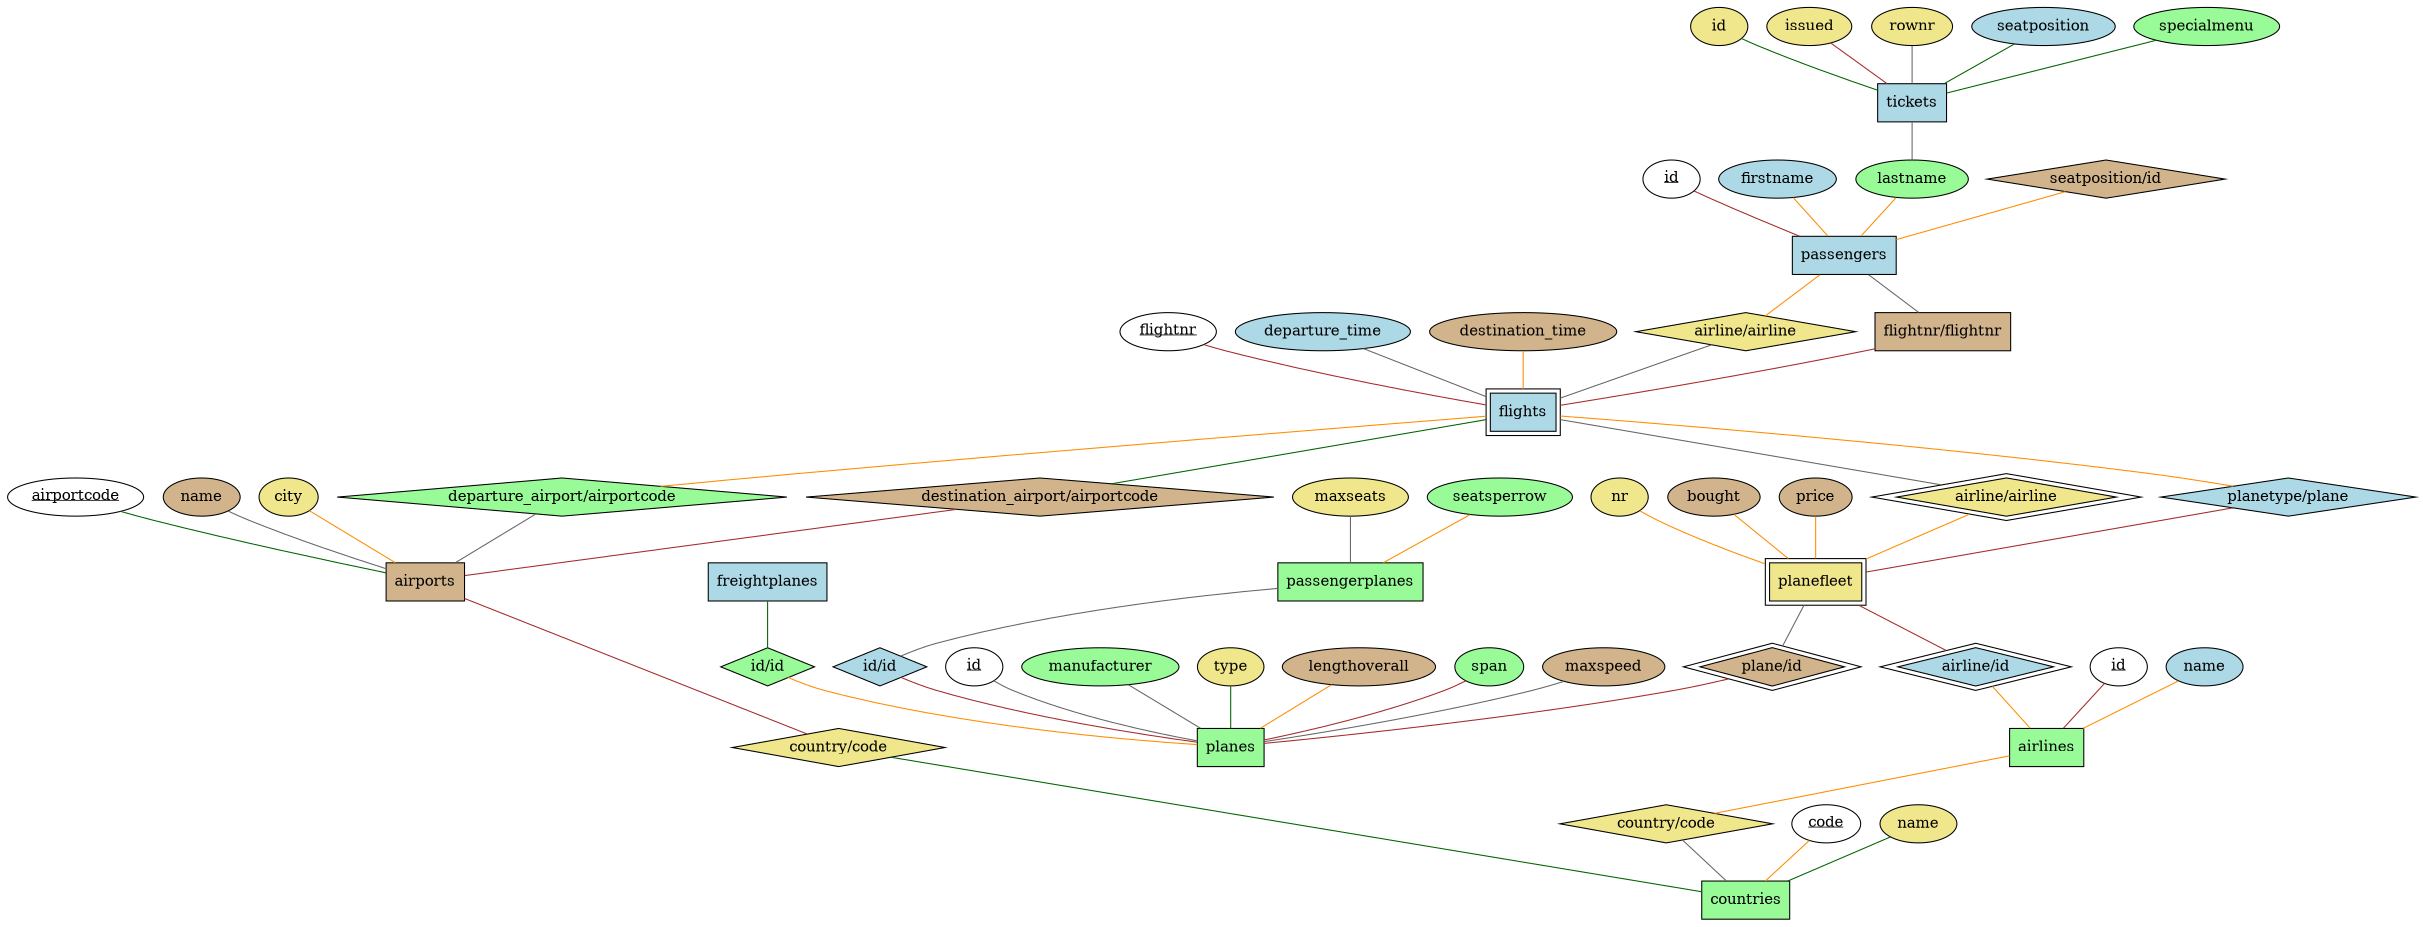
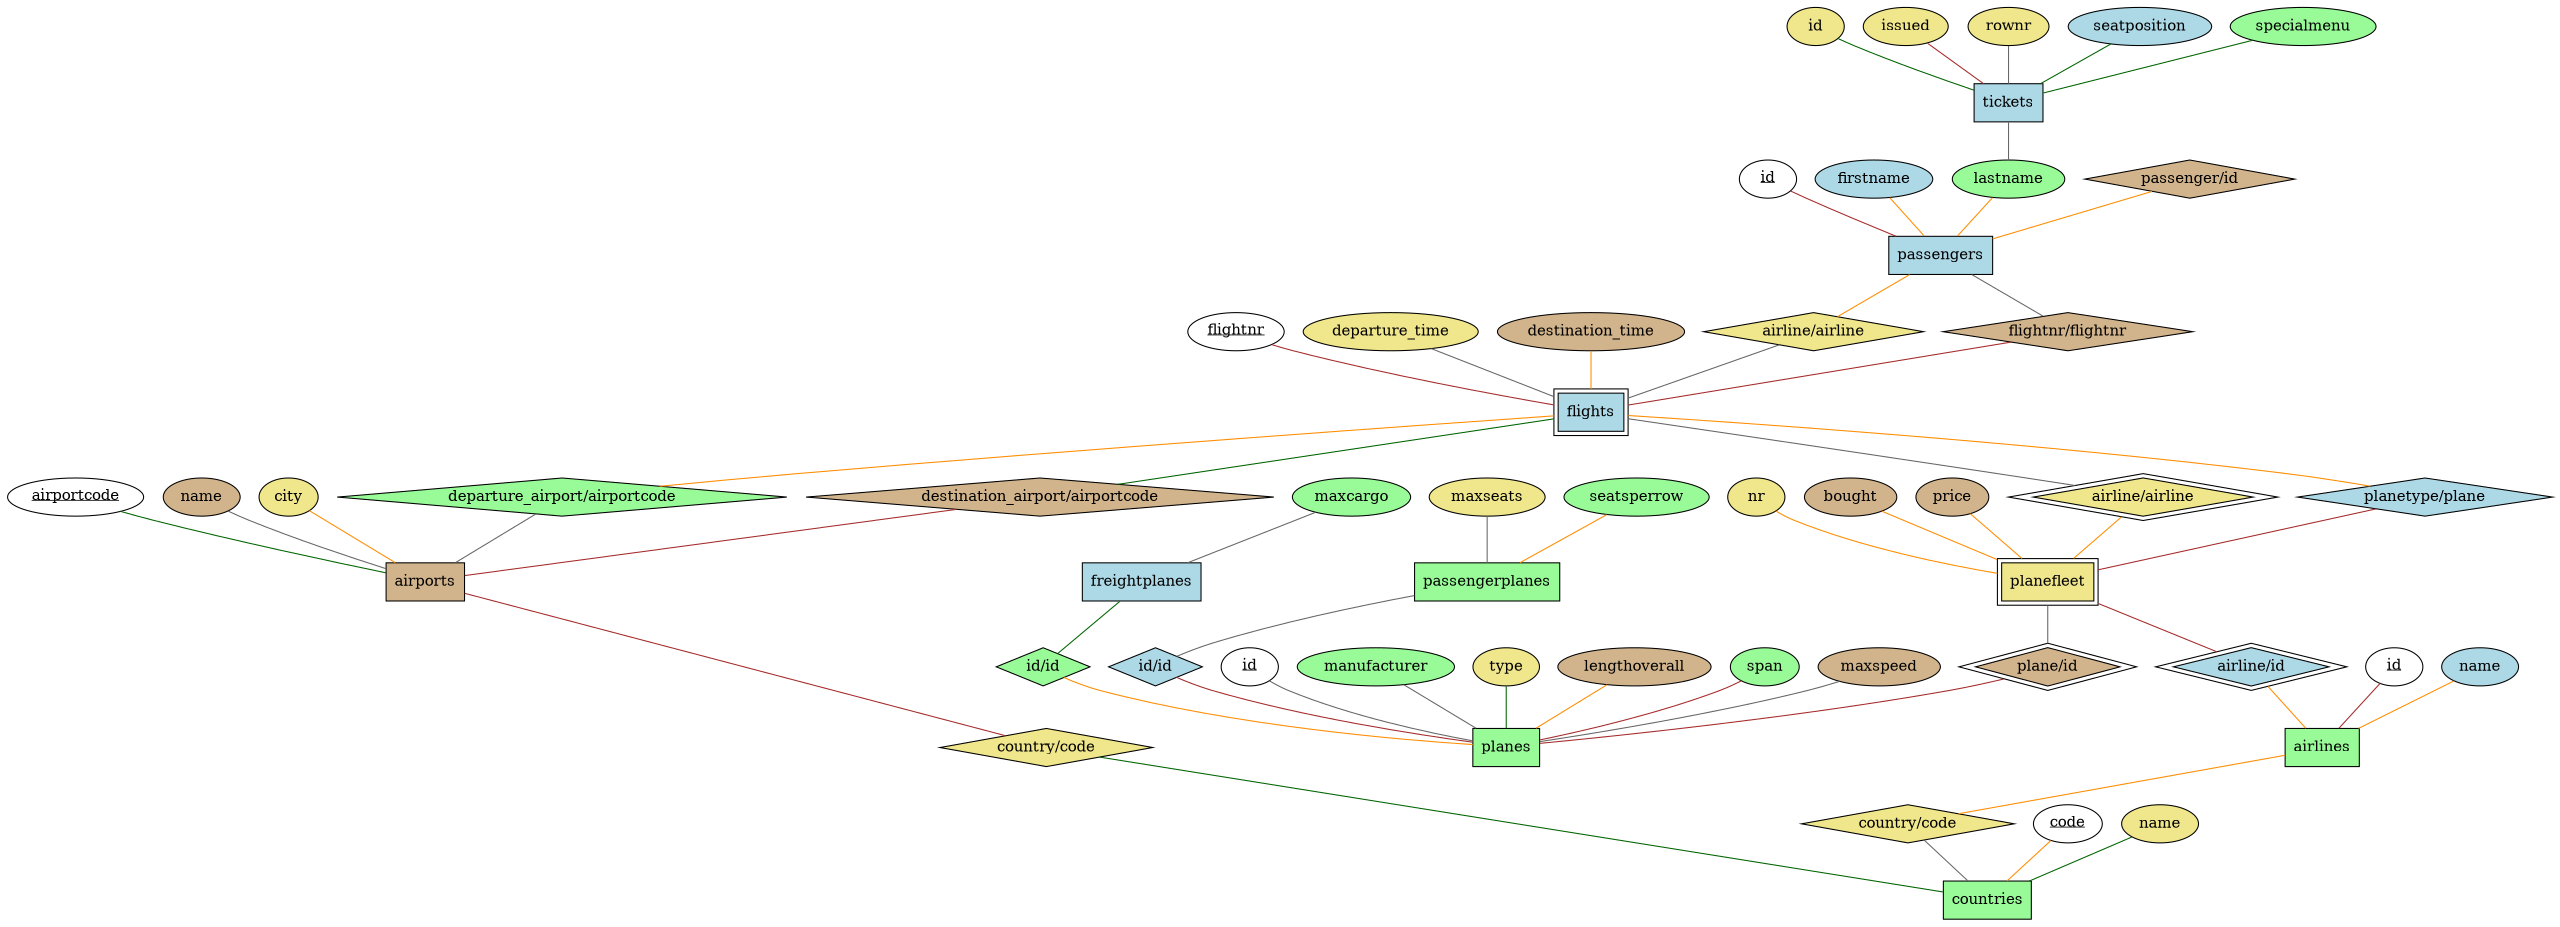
  digraph {
    node [fillcolor=khaki style=filled]
    edge [color=darkorange dir=none]
    n1 [fillcolor=palegreen label=airlines shape=box]
    n2 [label="country/code" shape=diamond]
    n3 [fillcolor=palegreen label=countries shape=box]
    n4 [label=<<u>id</u>> fillcolor="" style=""]
    n5 [fillcolor=lightblue label=name]
    n6 [fillcolor=tan label=airports shape=box]
    n7 [label="country/code" shape=diamond]
    n8 [label=<<u>airportcode</u>> fillcolor="" style=""]
    n9 [fillcolor=tan label=name]
    n10 [label=city]
    n11 [label=<<u>code</u>> fillcolor="" style=""]
    n12 [label=name]
    n13 [fillcolor=lightblue label=flights peripheries=2 shape=box]
    n14 [label="airline/airline" peripheries=2 shape=diamond]
    n15 [fillcolor=palegreen label="departure_airport/airportcode" shape=diamond]
    n16 [fillcolor=tan label="destination_airport/airportcode" shape=diamond]
    n17 [fillcolor=lightblue label="planetype/plane" shape=diamond]
    n18 [label=planefleet peripheries=2 shape=box]
    n19 [fillcolor=lightblue label="airline/id" peripheries=2 shape=diamond]
    n20 [fillcolor=tan label="plane/id" peripheries=2 shape=diamond]
    n21 [fillcolor=palegreen label=planes shape=box]
    n22 [label=<<u>flightnr</u>> fillcolor="" style=""]
-   n23 [fillcolor=lightblue label=departure_time]
+   n23 [label=departure_time]
    n24 [fillcolor=tan label=destination_time]
    n25 [fillcolor=lightblue label=freightplanes shape=box]
    n26 [fillcolor=palegreen label="id/id" shape=diamond]
+   n27 [fillcolor=palegreen label=maxcargo]
    n28 [fillcolor=palegreen label=passengerplanes shape=box]
    n29 [fillcolor=lightblue label="id/id" shape=diamond]
    n30 [label=maxseats]
    n31 [fillcolor=palegreen label=seatsperrow]
    n32 [fillcolor=lightblue label=passengers shape=box]
    n33 [label="airline/airline" shape=diamond]
-   n34 [fillcolor=tan label="flightnr/flightnr" shape=box]
+   n34 [fillcolor=tan label="flightnr/flightnr" shape=diamond]
    n35 [label=<<u>id</u>> fillcolor="" style=""]
    n36 [fillcolor=lightblue label=firstname]
    n37 [fillcolor=palegreen label=lastname]
    n38 [label=nr]
    n39 [fillcolor=tan label=bought]
    n40 [fillcolor=tan label=price]
    n41 [label=<<u>id</u>> fillcolor="" style=""]
    n42 [fillcolor=palegreen label=manufacturer]
    n43 [label=type]
    n44 [fillcolor=tan label=lengthoverall]
    n45 [fillcolor=palegreen label=span]
    n46 [fillcolor=tan label=maxspeed]
    n47 [fillcolor=lightblue label=tickets shape=box]
-   n48 [fillcolor=tan label="seatposition/id" shape=diamond]
+   n48 [fillcolor=tan label="passenger/id" shape=diamond]
    n49 [label=id]
    n50 [label=issued]
    n51 [label=rownr]
    n52 [fillcolor=lightblue label=seatposition]
    n53 [fillcolor=palegreen label=specialmenu]
    n1 -> n2
    n2 -> n3 [color=gray40]
    n4 -> n1 [color=brown]
    n5 -> n1
    n6 -> n7 [color=brown]
    n7 -> n3 [color=darkgreen]
    n8 -> n6 [color=darkgreen]
    n9 -> n6 [color=gray40]
    n10 -> n6
    n11 -> n3
    n12 -> n3 [color=darkgreen]
    n13 -> n14 [color=gray40]
    n13 -> n15
    n13 -> n16 [color=darkgreen]
    n13 -> n17
    n14 -> n18
    n15 -> n6 [color=gray40]
    n16 -> n6 [color=brown]
    n17 -> n18 [color=brown]
    n18 -> n19 [color=brown]
    n18 -> n20 [color=gray40]
    n19 -> n1
    n20 -> n21 [color=brown]
    n22 -> n13 [color=brown]
    n23 -> n13 [color=gray40]
    n24 -> n13
    n25 -> n26 [color=darkgreen]
    n26 -> n21
+   n27 -> n25 [color=gray40]
    n28 -> n29 [color=gray40]
    n29 -> n21 [color=brown]
    n30 -> n28 [color=gray40]
    n31 -> n28
    n32 -> n33
    n32 -> n34 [color=gray40]
    n33 -> n13 [color=gray40]
    n34 -> n13 [color=brown]
    n35 -> n32 [color=brown]
    n36 -> n32
    n37 -> n32
    n38 -> n18
    n39 -> n18
    n40 -> n18
    n41 -> n21 [color=gray40]
    n42 -> n21 [color=gray40]
    n43 -> n21 [color=darkgreen]
    n44 -> n21
    n45 -> n21 [color=brown]
    n46 -> n21 [color=gray40]
    n47 -> n37 [color=gray40]
    n48 -> n32
    n49 -> n47 [color=darkgreen]
    n50 -> n47 [color=brown]
    n51 -> n47 [color=gray40]
    n52 -> n47 [color=darkgreen]
    n53 -> n47 [color=darkgreen]
  }
